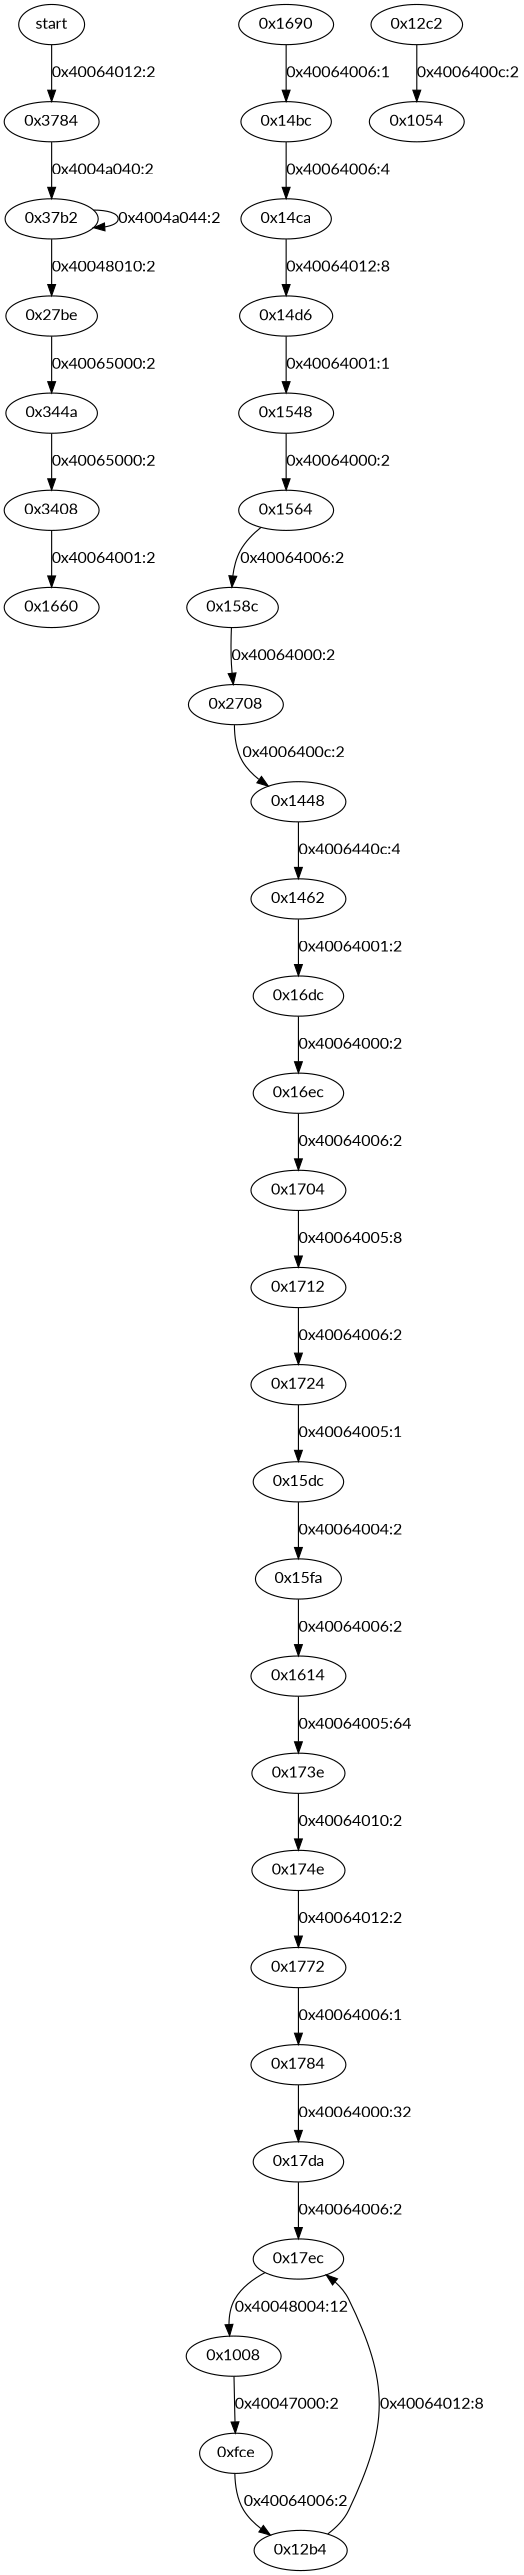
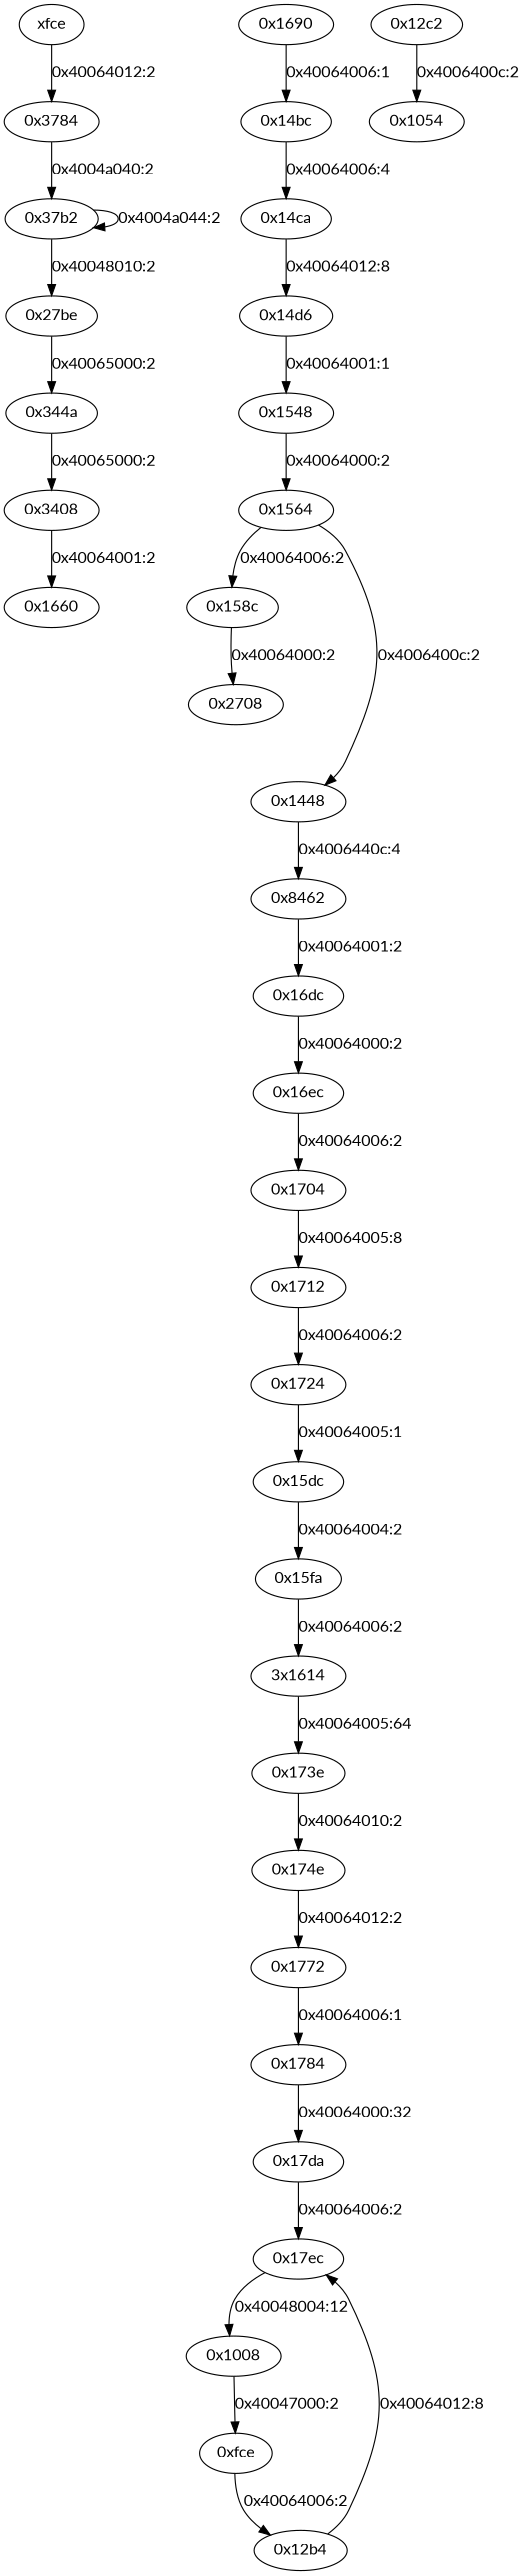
  digraph {
    fontname=Lato
    node [fontname=Lato]
    edge [fontname=Lato]
-   start
+   start [label=xfce]
    "0x3784"
    "0x37b2"
    "0x27be"
    "0x344a"
    "0x3408"
    "0x1660"
    "0x1690"
    "0x14bc"
    "0x14ca"
    "0x14d6"
    "0x1548"
    "0x1564"
    "0x158c"
    "0x2708"
    "0x1448"
-   "0x1462"
+   "0x1462" [label="0x8462"]
    "0x16dc"
    "0x16ec"
    "0x1704"
    "0x1712"
    "0x1724"
    "0x15dc"
    "0x15fa"
-   "0x1614"
+   "0x1614" [label="3x1614"]
    "0x173e"
    "0x174e"
    "0x1772"
    "0x1784"
    "0x17da"
    "0x17ec"
    "0x1008"
    "0xfce"
    "0x12b4"
    "0x12c2"
    "0x1054"
    start -> "0x3784" [label="0x40064012:2"]
    "0x3784" -> "0x37b2" [label="0x4004a040:2"]
    "0x37b2" -> "0x37b2" [label="0x4004a044:2"]
    "0x37b2" -> "0x27be" [label="0x40048010:2"]
    "0x27be" -> "0x344a" [label="0x40065000:2"]
    "0x344a" -> "0x3408" [label="0x40065000:2"]
    "0x3408" -> "0x1660" [label="0x40064001:2"]
    "0x1690" -> "0x14bc" [label="0x40064006:1"]
    "0x14bc" -> "0x14ca" [label="0x40064006:4"]
    "0x14ca" -> "0x14d6" [label="0x40064012:8"]
    "0x14d6" -> "0x1548" [label="0x40064001:1"]
    "0x1548" -> "0x1564" [label="0x40064000:2"]
    "0x1564" -> "0x158c" [label="0x40064006:2"]
    "0x158c" -> "0x2708" [label="0x40064000:2"]
-   "0x2708" -> "0x1448" [label="0x4006400c:2"]
+   "0x1564" -> "0x1448" [label="0x4006400c:2"]
    "0x1448" -> "0x1462" [label="0x4006440c:4"]
    "0x1462" -> "0x16dc" [label="0x40064001:2"]
    "0x16dc" -> "0x16ec" [label="0x40064000:2"]
    "0x16ec" -> "0x1704" [label="0x40064006:2"]
    "0x1704" -> "0x1712" [label="0x40064005:8"]
    "0x1712" -> "0x1724" [label="0x40064006:2"]
    "0x1724" -> "0x15dc" [label="0x40064005:1"]
    "0x15dc" -> "0x15fa" [label="0x40064004:2"]
    "0x15fa" -> "0x1614" [label="0x40064006:2"]
    "0x1614" -> "0x173e" [label="0x40064005:64"]
    "0x173e" -> "0x174e" [label="0x40064010:2"]
    "0x174e" -> "0x1772" [label="0x40064012:2"]
    "0x1772" -> "0x1784" [label="0x40064006:1"]
    "0x1784" -> "0x17da" [label="0x40064000:32"]
    "0x17da" -> "0x17ec" [label="0x40064006:2"]
    "0x17ec" -> "0x1008" [label="0x40048004:12"]
    "0x1008" -> "0xfce" [label="0x40047000:2"]
    "0xfce" -> "0x12b4" [label="0x40064006:2"]
    "0x12b4" -> "0x17ec" [label="0x40064012:8"]
    "0x12c2" -> "0x1054" [label="0x4006400c:2"]
  }
